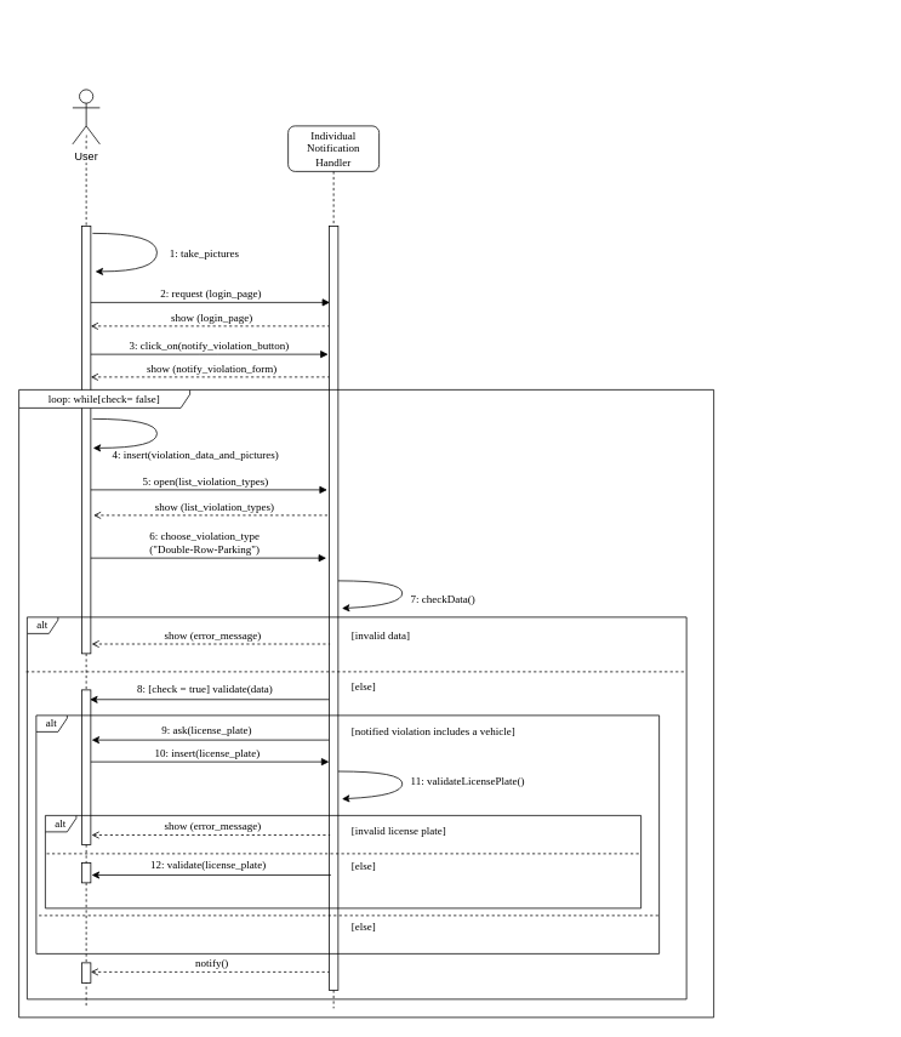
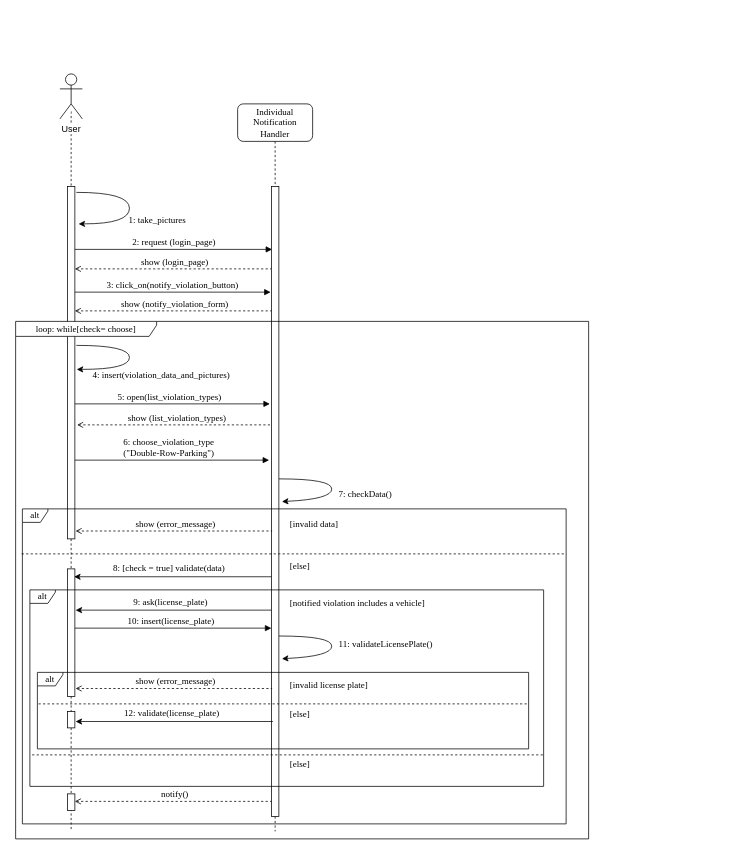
  <mxCell id="0" />
  <mxCell id="1" parent="0" />
  <mxCell id="2" value="10: insert(license_plate)" parent="1" style="html=1;verticalAlign=bottom;endArrow=block;labelBackgroundColor=none;fontFamily=Verdana;fontSize=12;edgeStyle=elbowEdgeStyle;elbow=vertical;" edge="1"><mxGeometry as="geometry" relative="1"><mxPoint as="sourcePoint" y="837" x="93" /><mxPoint as="targetPoint" y="837.5" x="361" /></mxGeometry></mxCell>
  <mxCell id="3" value="6: choose_violation_type&lt;br&gt;(&quot;Double-Row-Parking&quot;)" parent="1" style="html=1;verticalAlign=bottom;endArrow=block;labelBackgroundColor=none;fontFamily=Verdana;fontSize=12;edgeStyle=elbowEdgeStyle;elbow=vertical;" edge="1"><mxGeometry as="geometry" relative="1"><mxPoint as="sourcePoint" y="613" x="90" /><mxPoint as="targetPoint" y="613.5" x="358" /></mxGeometry></mxCell>
  <mxCell id="4" value="5: open(list_violation_types)" parent="1" style="html=1;verticalAlign=bottom;endArrow=block;labelBackgroundColor=none;fontFamily=Verdana;fontSize=12;edgeStyle=elbowEdgeStyle;elbow=vertical;" edge="1"><mxGeometry as="geometry" relative="1"><mxPoint as="sourcePoint" y="538" x="91" /><mxPoint as="targetPoint" y="538.5" x="359" /></mxGeometry></mxCell>
  <mxCell id="5" value="3: click_on(notify_violation_button)" parent="1" style="html=1;verticalAlign=bottom;endArrow=block;entryX=0;entryY=0;labelBackgroundColor=none;fontFamily=Verdana;fontSize=12;edgeStyle=elbowEdgeStyle;elbow=vertical;" edge="1"><mxGeometry as="geometry" relative="1"><mxPoint as="sourcePoint" y="389" x="98" /><mxPoint as="targetPoint" y="389" x="360" /></mxGeometry></mxCell>
  <mxCell id="6" value="" parent="1" style="endArrow=none;dashed=1;html=1;fontColor=#FFFFFF;startArrow=open;startFill=0;" edge="1"><mxGeometry as="geometry" height="50" width="50" relative="1"><mxPoint as="sourcePoint" y="566" x="102" /><mxPoint as="targetPoint" y="566" x="364" /><Array as="points"><mxPoint y="566" x="272" /></Array></mxGeometry></mxCell>
  <mxCell id="7" value="&lt;font color=&quot;#000000&quot;&gt;show (list_violation_types)&lt;/font&gt;" parent="6" vertex="1" style="text;html=1;resizable=0;points=[];align=center;verticalAlign=middle;labelBackgroundColor=#ffffff;fontColor=#FFFFFF;fontFamily=Verdana;" connectable="0"><mxGeometry as="geometry" y="58" x="0.45" relative="1"><mxPoint as="offset" y="48" x="-58" /></mxGeometry></mxCell>
  <mxCell id="8" value="" parent="1" style="endArrow=classic;html=1;fontFamily=Verdana;fontColor=#FFFFFF;" edge="1"><mxGeometry as="geometry" height="50" width="50" relative="1"><mxPoint as="sourcePoint" y="813" x="363" /><mxPoint as="targetPoint" y="813" x="100" /></mxGeometry></mxCell>
  <mxCell id="9" value="&lt;font color=&quot;#000000&quot;&gt;9: ask(license_plate)&lt;/font&gt;t" parent="8" vertex="1" style="text;html=1;resizable=0;points=[];align=center;verticalAlign=middle;labelBackgroundColor=none;fontFamily=Verdana;fontColor=#FFFFFF;" connectable="0"><mxGeometry as="geometry" y="-3" x="-0.223" relative="1"><mxPoint as="offset" y="-9" x="-34" /></mxGeometry></mxCell>
  <mxCell id="10" value="" parent="1" style="endArrow=none;dashed=1;html=1;fontColor=#FFFFFF;startArrow=open;startFill=0;" edge="1"><mxGeometry as="geometry" height="50" width="50" relative="1"><mxPoint as="sourcePoint" y="358" x="99" /><mxPoint as="targetPoint" y="358" x="361" /><Array as="points"><mxPoint y="358" x="269" /></Array></mxGeometry></mxCell>
  <mxCell id="11" value="&lt;font color=&quot;#000000&quot;&gt;show (login_page)&lt;/font&gt;" parent="10" vertex="1" style="text;html=1;resizable=0;points=[];align=center;verticalAlign=middle;labelBackgroundColor=#ffffff;fontColor=#FFFFFF;fontFamily=Verdana;" connectable="0"><mxGeometry as="geometry" y="58" x="0.45" relative="1"><mxPoint as="offset" y="48" x="-58" /></mxGeometry></mxCell>
  <mxCell id="12" value="Individual Notification Handler" parent="1" vertex="1" style="shape=umlLifeline;perimeter=lifelinePerimeter;whiteSpace=wrap;html=1;container=1;collapsible=0;recursiveResize=0;outlineConnect=0;rounded=1;shadow=0;comic=0;labelBackgroundColor=none;strokeColor=#000000;strokeWidth=1;fillColor=#FFFFFF;fontFamily=Verdana;fontSize=12;fontColor=#000000;align=center;size=50;"><mxGeometry as="geometry" height="970" width="100" y="138" x="316" /></mxCell>
  <mxCell id="13" value=":Object" parent="1" vertex="1" style="shape=umlLifeline;perimeter=lifelinePerimeter;whiteSpace=wrap;html=1;container=1;collapsible=0;recursiveResize=0;outlineConnect=0;rounded=1;shadow=0;comic=0;labelBackgroundColor=none;strokeColor=#000000;strokeWidth=1;fillColor=#FFFFFF;fontFamily=Verdana;fontSize=12;fontColor=#FFFFFF;align=center;size=0;"><mxGeometry as="geometry" height="960" width="100" y="148" x="44" /></mxCell>
  <mxCell id="14" value="User" parent="13" vertex="1" style="shape=umlActor;verticalLabelPosition=bottom;labelBackgroundColor=#ffffff;verticalAlign=top;html=1;outlineConnect=0;"><mxGeometry as="geometry" height="60" width="30" y="-50" x="35" /></mxCell>
  <mxCell id="15" value="" parent="13" vertex="1" style="html=1;points=[];perimeter=orthogonalPerimeter;rounded=0;shadow=0;comic=0;labelBackgroundColor=none;strokeColor=#000000;strokeWidth=1;fillColor=#FFFFFF;fontFamily=Verdana;fontSize=12;fontColor=#000000;align=center;"><mxGeometry as="geometry" height="170" width="10" y="610" x="45" /></mxCell>
  <mxCell id="16" value="" parent="13" vertex="1" style="html=1;points=[];perimeter=orthogonalPerimeter;rounded=0;shadow=0;comic=0;labelBackgroundColor=none;strokeColor=#000000;strokeWidth=1;fillColor=#FFFFFF;fontFamily=Verdana;fontSize=12;fontColor=#000000;align=center;"><mxGeometry as="geometry" height="470" width="10" y="100" x="45" /></mxCell>
  <mxCell id="17" value="" parent="13" vertex="1" style="html=1;points=[];perimeter=orthogonalPerimeter;rounded=0;shadow=0;comic=0;labelBackgroundColor=none;strokeColor=#000000;strokeWidth=1;fillColor=#FFFFFF;fontFamily=Verdana;fontSize=12;fontColor=#000000;align=center;"><mxGeometry as="geometry" height="22" width="10" y="910" x="45" /></mxCell>
  <mxCell id="18" value="" parent="13" vertex="1" style="html=1;points=[];perimeter=orthogonalPerimeter;rounded=0;shadow=0;comic=0;labelBackgroundColor=none;strokeColor=#000000;strokeWidth=1;fillColor=#FFFFFF;fontFamily=Verdana;fontSize=12;fontColor=#000000;align=center;"><mxGeometry as="geometry" height="22" width="10" y="800" x="45" /></mxCell>
  <mxCell id="19" value="2: request (login_page)" parent="1" style="html=1;verticalAlign=bottom;endArrow=block;entryX=0.12;entryY=0.184;labelBackgroundColor=none;fontFamily=Verdana;fontSize=12;edgeStyle=elbowEdgeStyle;elbow=vertical;entryDx=0;entryDy=0;entryPerimeter=0;" edge="1"><mxGeometry as="geometry" relative="1"><mxPoint as="sourcePoint" y="332" x="99" /><mxPoint as="targetPoint" y="332" x="362" /><Array as="points" /></mxGeometry></mxCell>
  <mxCell id="20" value="Text" parent="1" vertex="1" style="text;html=1;resizable=0;points=[];autosize=1;align=left;verticalAlign=top;spacingTop=-4;fontColor=#FFFFFF;"><mxGeometry as="geometry" height="20" width="40" y="172" x="111" /></mxCell>
  <mxCell id="21" value="" parent="1" vertex="1" style="html=1;points=[];perimeter=orthogonalPerimeter;rounded=0;shadow=0;comic=0;labelBackgroundColor=none;strokeColor=#000000;strokeWidth=1;fillColor=#FFFFFF;fontFamily=Verdana;fontSize=12;fontColor=#000000;align=center;"><mxGeometry as="geometry" height="840" width="10" y="248" x="361" /></mxCell>
  <mxCell id="22" value="" parent="1" style="endArrow=classic;html=1;fontColor=#FFFFFF;curved=1;" edge="1"><mxGeometry as="geometry" height="50" width="50" relative="1"><mxPoint as="sourcePoint" y="256" x="101" /><mxPoint as="targetPoint" y="298" x="104" /><Array as="points"><mxPoint y="256" x="171.5" /><mxPoint y="298" x="172" /></Array></mxGeometry></mxCell>
- <mxCell id="23" value="&lt;font color=&quot;#000000&quot;&gt;1&lt;/font&gt;&lt;font color=&quot;#000000&quot;&gt;: take_pictures&lt;/font&gt;" parent="1" vertex="1" style="text;html=1;resizable=0;points=[];autosize=1;align=left;verticalAlign=top;spacingTop=-4;fontColor=#FFFFFF;fontFamily=Verdana;"><mxGeometry as="geometry" height="20" width="110" y="268" x="184" /></mxCell>
+ <mxCell id="23" value="&lt;font color=&quot;#000000&quot;&gt;1&lt;/font&gt;&lt;font color=&quot;#000000&quot;&gt;: take_pictures&lt;/font&gt;" parent="1" vertex="1" style="text;html=1;resizable=0;points=[];autosize=1;align=left;verticalAlign=top;spacingTop=-4;fontColor=#FFFFFF;fontFamily=Verdana;"><mxGeometry x="169" y="283" as="geometry" height="20" width="110" /></mxCell>
  <mxCell id="24" value="" parent="1" style="endArrow=classic;html=1;fontColor=#FFFFFF;curved=1;entryX=1.26;entryY=0.366;entryDx=0;entryDy=0;entryPerimeter=0;" edge="1"><mxGeometry as="geometry" height="50" width="50" relative="1"><mxPoint as="sourcePoint" y="638" x="371" /><mxPoint as="targetPoint" y="668.26" x="375.1" /><Array as="points"><mxPoint y="638" x="441.5" /><mxPoint y="665" x="441.5" /></Array></mxGeometry></mxCell>
  <mxCell id="25" value="Text" parent="1" vertex="1" style="text;html=1;resizable=0;points=[];autosize=1;align=left;verticalAlign=top;spacingTop=-4;fontFamily=Verdana;fontColor=#FFFFFF;"><mxGeometry as="geometry" height="20" width="40" y="450" x="928" /></mxCell>
  <mxCell id="26" value="Text" parent="1" vertex="1" style="text;html=1;resizable=0;points=[];autosize=1;align=left;verticalAlign=top;spacingTop=-4;fontFamily=Verdana;fontColor=#FFFFFF;"><mxGeometry as="geometry" height="20" width="40" y="236" x="928" /></mxCell>
  <mxCell id="27" value="Text" parent="1" vertex="1" style="text;html=1;resizable=0;points=[];autosize=1;align=left;verticalAlign=top;spacingTop=-4;fontFamily=Verdana;fontColor=#FFFFFF;"><mxGeometry as="geometry" height="20" width="40" y="78" x="928" /></mxCell>
  <mxCell id="28" value="Text" parent="1" vertex="1" style="text;html=1;resizable=0;points=[];autosize=1;align=left;verticalAlign=top;spacingTop=-4;fontFamily=Verdana;fontColor=#FFFFFF;"><mxGeometry as="geometry" height="20" width="40" y="227" x="724" /></mxCell>
  <mxCell id="29" value="Text" parent="1" vertex="1" style="text;html=1;resizable=0;points=[];autosize=1;align=left;verticalAlign=top;spacingTop=-4;fontFamily=Verdana;fontColor=#FFFFFF;"><mxGeometry as="geometry" height="20" width="40" y="20" x="722" /></mxCell>
  <mxCell id="30" value="Text" parent="1" vertex="1" style="text;html=1;resizable=0;points=[];autosize=1;align=left;verticalAlign=top;spacingTop=-4;fontFamily=Verdana;fontColor=#FFFFFF;"><mxGeometry as="geometry" height="20" width="40" y="135" x="722" /></mxCell>
  <mxCell id="31" value="" parent="1" style="endArrow=none;dashed=1;html=1;fontFamily=Verdana;fontColor=#FFFFFF;" edge="1"><mxGeometry as="geometry" height="50" width="50" relative="1"><mxPoint as="sourcePoint" y="738" x="28" /><mxPoint as="targetPoint" y="738" x="754" /></mxGeometry></mxCell>
  <mxCell id="32" value="&lt;font color=&quot;#000000&quot;&gt;[invalid data]&lt;/font&gt;" parent="1" vertex="1" style="text;html=1;resizable=0;points=[];autosize=1;align=left;verticalAlign=top;spacingTop=-4;fontFamily=Verdana;fontColor=#FFFFFF;"><mxGeometry as="geometry" height="20" width="100" y="688" x="384" /></mxCell>
  <mxCell id="33" value="&lt;font color=&quot;#000000&quot;&gt;[else]&lt;/font&gt;" parent="1" vertex="1" style="text;html=1;resizable=0;points=[];autosize=1;align=left;verticalAlign=top;spacingTop=-4;fontFamily=Verdana;fontColor=#FFFFFF;"><mxGeometry as="geometry" height="20" width="50" y="745" x="384" /></mxCell>
  <mxCell id="34" value="" parent="1" style="endArrow=none;dashed=1;html=1;fontColor=#FFFFFF;startArrow=open;startFill=0;" edge="1"><mxGeometry as="geometry" height="50" width="50" relative="1"><mxPoint as="sourcePoint" y="414" x="99" /><mxPoint as="targetPoint" y="414" x="361" /><Array as="points"><mxPoint y="414" x="269" /></Array></mxGeometry></mxCell>
  <mxCell id="35" value="&lt;font color=&quot;#000000&quot;&gt;show (notify_violation_form)&lt;/font&gt;" parent="34" vertex="1" style="text;html=1;resizable=0;points=[];align=center;verticalAlign=middle;labelBackgroundColor=#ffffff;fontColor=#FFFFFF;fontFamily=Verdana;" connectable="0"><mxGeometry as="geometry" y="58" x="0.45" relative="1"><mxPoint as="offset" y="48" x="-58" /></mxGeometry></mxCell>
  <mxCell id="36" value="&lt;font color=&quot;#000000&quot;&gt;7&lt;/font&gt;&lt;font color=&quot;#000000&quot;&gt;: checkData()&lt;/font&gt;" parent="1" vertex="1" style="text;html=1;resizable=0;points=[];autosize=1;align=left;verticalAlign=top;spacingTop=-4;fontColor=#FFFFFF;fontFamily=Verdana;"><mxGeometry as="geometry" height="20" width="110" y="648" x="449" /></mxCell>
  <mxCell id="37" value="" parent="1" style="endArrow=classic;html=1;fontColor=#FFFFFF;curved=1;entryX=0.575;entryY=0.2;entryDx=0;entryDy=0;entryPerimeter=0;" edge="1"><mxGeometry as="geometry" height="50" width="50" relative="1"><mxPoint as="sourcePoint" y="460" x="101" /><mxPoint as="targetPoint" y="492" x="101.5" /><Array as="points"><mxPoint y="460" x="171.5" /><mxPoint y="492" x="172" /></Array></mxGeometry></mxCell>
  <mxCell id="38" value="&lt;font color=&quot;#000000&quot;&gt;4&lt;/font&gt;&lt;font color=&quot;#000000&quot;&gt;: insert(violation_data_and_pictures)&lt;/font&gt;" parent="1" vertex="1" style="text;html=1;resizable=0;points=[];autosize=1;align=left;verticalAlign=top;spacingTop=-4;fontColor=#FFFFFF;fontFamily=Verdana;"><mxGeometry as="geometry" height="20" width="250" y="490" x="121" /></mxCell>
  <mxCell id="39" value="" parent="1" style="endArrow=none;dashed=1;html=1;fontColor=#FFFFFF;startArrow=open;startFill=0;" edge="1"><mxGeometry as="geometry" height="50" width="50" relative="1"><mxPoint as="sourcePoint" y="707.5" x="100" /><mxPoint as="targetPoint" y="707.5" x="362" /><Array as="points"><mxPoint y="707.5" x="270" /></Array></mxGeometry></mxCell>
  <mxCell id="40" value="&lt;font color=&quot;#000000&quot;&gt;show (error_message)&lt;/font&gt;" parent="39" vertex="1" style="text;html=1;resizable=0;points=[];align=center;verticalAlign=middle;labelBackgroundColor=#ffffff;fontColor=#FFFFFF;fontFamily=Verdana;" connectable="0"><mxGeometry as="geometry" y="58" x="0.45" relative="1"><mxPoint as="offset" y="48" x="-58" /></mxGeometry></mxCell>
  <mxCell id="41" value="&lt;font color=&quot;#000000&quot;&gt;[notified violation includes a vehicle]&lt;/font&gt;" parent="1" vertex="1" style="text;html=1;resizable=0;points=[];autosize=1;align=left;verticalAlign=top;spacingTop=-4;fontFamily=Verdana;fontColor=#FFFFFF;"><mxGeometry as="geometry" height="20" width="240" y="794" x="384" /></mxCell>
  <mxCell id="42" value="&lt;font color=&quot;#000000&quot;&gt;[else]&lt;/font&gt;" parent="1" vertex="1" style="text;html=1;resizable=0;points=[];autosize=1;align=left;verticalAlign=top;spacingTop=-4;fontFamily=Verdana;fontColor=#FFFFFF;"><mxGeometry as="geometry" height="20" width="50" y="942" x="384" /></mxCell>
  <mxCell id="43" value="" parent="1" style="endArrow=classic;html=1;fontColor=#FFFFFF;curved=1;entryX=1.26;entryY=0.366;entryDx=0;entryDy=0;entryPerimeter=0;" edge="1"><mxGeometry as="geometry" height="50" width="50" relative="1"><mxPoint as="sourcePoint" y="847.5" x="371" /><mxPoint as="targetPoint" y="877.76" x="375.1" /><Array as="points"><mxPoint y="847.5" x="441.5" /><mxPoint y="874.5" x="441.5" /></Array></mxGeometry></mxCell>
  <mxCell id="44" value="&lt;font color=&quot;#000000&quot;&gt;11&lt;/font&gt;&lt;font color=&quot;#000000&quot;&gt;: validateLicensePlate()&lt;/font&gt;" parent="1" vertex="1" style="text;html=1;resizable=0;points=[];autosize=1;align=left;verticalAlign=top;spacingTop=-4;fontColor=#FFFFFF;fontFamily=Verdana;"><mxGeometry as="geometry" height="20" width="170" y="848" x="449" /></mxCell>
  <mxCell id="45" value="" parent="1" style="endArrow=none;dashed=1;html=1;fontFamily=Verdana;fontColor=#FFFFFF;" edge="1"><mxGeometry as="geometry" height="50" width="50" relative="1"><mxPoint as="sourcePoint" y="1006" x="42" /><mxPoint as="targetPoint" y="1006" x="724" /></mxGeometry></mxCell>
  <mxCell id="46" value="" parent="1" style="endArrow=none;dashed=1;html=1;fontColor=#FFFFFF;startArrow=open;startFill=0;" edge="1"><mxGeometry as="geometry" height="50" width="50" relative="1"><mxPoint as="sourcePoint" y="1068" x="99" /><mxPoint as="targetPoint" y="1068" x="361" /><Array as="points"><mxPoint y="1068" x="269" /></Array></mxGeometry></mxCell>
  <mxCell id="47" value="&lt;font color=&quot;#000000&quot;&gt;notify()&lt;/font&gt;" parent="46" vertex="1" style="text;html=1;resizable=0;points=[];align=center;verticalAlign=middle;labelBackgroundColor=#ffffff;fontColor=#FFFFFF;fontFamily=Verdana;" connectable="0"><mxGeometry as="geometry" y="58" x="0.45" relative="1"><mxPoint as="offset" y="48" x="-58" /></mxGeometry></mxCell>
  <mxCell id="48" value="" parent="1" style="endArrow=classic;html=1;fontFamily=Verdana;fontColor=#FFFFFF;" edge="1"><mxGeometry as="geometry" height="50" width="50" relative="1"><mxPoint as="sourcePoint" y="768.5" x="361" /><mxPoint as="targetPoint" y="768.5" x="98" /></mxGeometry></mxCell>
  <mxCell id="49" value="&lt;font color=&quot;#000000&quot;&gt;8: [check = true] validate(data)&lt;/font&gt;t" parent="48" vertex="1" style="text;html=1;resizable=0;points=[];align=center;verticalAlign=middle;labelBackgroundColor=none;fontFamily=Verdana;fontColor=#FFFFFF;" connectable="0"><mxGeometry as="geometry" y="-3" x="-0.223" relative="1"><mxPoint as="offset" y="-9" x="-34" /></mxGeometry></mxCell>
  <mxCell id="50" value="&lt;font color=&quot;#000000&quot;&gt;[invalid license plate]&lt;/font&gt;" parent="1" vertex="1" style="text;html=1;resizable=0;points=[];autosize=1;align=left;verticalAlign=top;spacingTop=-4;fontFamily=Verdana;fontColor=#FFFFFF;"><mxGeometry as="geometry" height="20" width="140" y="903" x="384" /></mxCell>
  <mxCell id="51" value="&lt;font color=&quot;#000000&quot;&gt;[else]&lt;/font&gt;" parent="1" vertex="1" style="text;html=1;resizable=0;points=[];autosize=1;align=left;verticalAlign=top;spacingTop=-4;fontFamily=Verdana;fontColor=#FFFFFF;"><mxGeometry as="geometry" height="20" width="50" y="1008" x="384" /></mxCell>
  <mxCell id="52" value="" parent="1" style="endArrow=none;dashed=1;html=1;fontFamily=Verdana;fontColor=#FFFFFF;" edge="1"><mxGeometry as="geometry" height="50" width="50" relative="1"><mxPoint as="sourcePoint" y="938" x="50.5" /><mxPoint as="targetPoint" y="938" x="704" /></mxGeometry></mxCell>
  <mxCell id="53" value="" parent="1" style="endArrow=none;dashed=1;html=1;fontColor=#FFFFFF;startArrow=open;startFill=0;" edge="1"><mxGeometry as="geometry" height="50" width="50" relative="1"><mxPoint as="sourcePoint" y="917.5" x="100" /><mxPoint as="targetPoint" y="917.5" x="362" /><Array as="points"><mxPoint y="917.5" x="270" /></Array></mxGeometry></mxCell>
  <mxCell id="54" value="&lt;font color=&quot;#000000&quot;&gt;show (error_message)&lt;/font&gt;" parent="53" vertex="1" style="text;html=1;resizable=0;points=[];align=center;verticalAlign=middle;labelBackgroundColor=#ffffff;fontColor=#FFFFFF;fontFamily=Verdana;" connectable="0"><mxGeometry as="geometry" y="58" x="0.45" relative="1"><mxPoint as="offset" y="48" x="-58" /></mxGeometry></mxCell>
  <mxCell id="55" value="" parent="1" style="endArrow=classic;html=1;fontFamily=Verdana;fontColor=#FFFFFF;" edge="1"><mxGeometry as="geometry" height="50" width="50" relative="1"><mxPoint as="sourcePoint" y="961.5" x="363" /><mxPoint as="targetPoint" y="961.5" x="100" /></mxGeometry></mxCell>
  <mxCell id="56" value="&lt;font color=&quot;#000000&quot;&gt;12: validate(license_plate)&lt;/font&gt;" parent="55" vertex="1" style="text;html=1;resizable=0;points=[];align=center;verticalAlign=middle;labelBackgroundColor=none;fontFamily=Verdana;fontColor=#FFFFFF;" connectable="0"><mxGeometry as="geometry" y="-3" x="-0.223" relative="1"><mxPoint as="offset" y="-9" x="-34" /></mxGeometry></mxCell>
  <mxCell id="57" value="&lt;font color=&quot;#000000&quot;&gt;alt&lt;/font&gt;" parent="1" vertex="1" style="shape=umlFrame;whiteSpace=wrap;html=1;labelBackgroundColor=none;fontFamily=Verdana;fontColor=#FFFFFF;width=34;height=18;"><mxGeometry as="geometry" height="102" width="655" y="896" x="49" /></mxCell>
  <mxCell id="58" value="&lt;font color=&quot;#000000&quot;&gt;alt&lt;/font&gt;" parent="1" vertex="1" style="shape=umlFrame;whiteSpace=wrap;html=1;labelBackgroundColor=none;fontFamily=Verdana;fontColor=#FFFFFF;width=34;height=18;"><mxGeometry as="geometry" height="262" width="685" y="786" x="39" /></mxCell>
  <mxCell id="59" value="&lt;font color=&quot;#000000&quot;&gt;alt&lt;/font&gt;" parent="1" vertex="1" style="shape=umlFrame;whiteSpace=wrap;html=1;labelBackgroundColor=none;fontFamily=Verdana;fontColor=#FFFFFF;width=34;height=18;"><mxGeometry as="geometry" height="420" width="725" y="678" x="29" /></mxCell>
- <mxCell id="60" value="&lt;font color=&quot;#000000&quot;&gt;loop: while[check= false]&lt;/font&gt;" parent="1" vertex="1" style="shape=umlFrame;whiteSpace=wrap;html=1;labelBackgroundColor=none;fontFamily=Verdana;fontColor=#FFFFFF;width=188;height=20;"><mxGeometry as="geometry" height="690" width="764" y="428" x="20" /></mxCell>
+ <mxCell id="60" value="&lt;font color=&quot;#000000&quot;&gt;loop: while[check= choose]&lt;/font&gt;" parent="1" vertex="1" style="shape=umlFrame;whiteSpace=wrap;html=1;labelBackgroundColor=none;fontFamily=Verdana;fontColor=#FFFFFF;width=188;height=20;"><mxGeometry as="geometry" height="690" width="764" y="428" x="20" /></mxCell>
